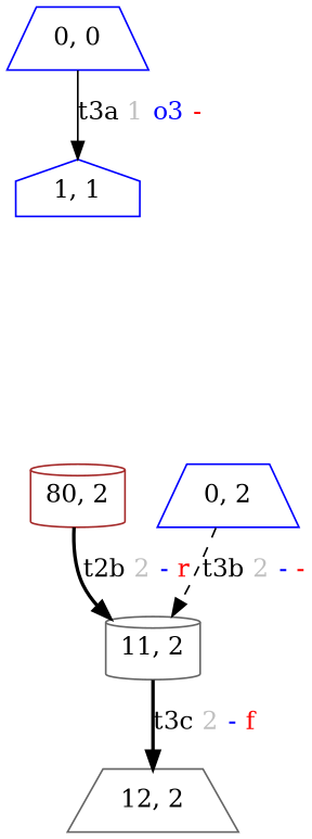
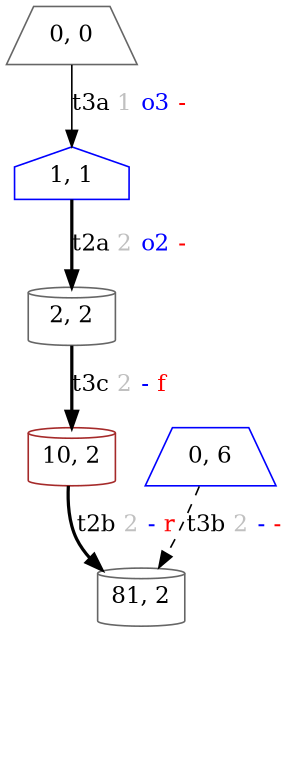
  digraph {
    node [color=blue shape=trapezium]
    edge [style=bold]
-   "0, 0"
+   "0, 0" [color=gray40]
    "1, 1" [shape=house]
-   "10, 2" [color=brown shape=cylinder label="80, 2"]
-   "11, 2" [color=gray40 shape=cylinder]
-   "12, 2" [color=gray40]
-   "0, 2"
+   "2, 2" [color=gray40 shape=cylinder]
+   "10, 2" [color=brown shape=cylinder]
+   "11, 2" [color=gray40 shape=cylinder label="81, 2"]
+   "0, 2" [label="0, 6"]
    "0, 0" -> "1, 1" [label=<t3a <FONT COLOR="grey">1</FONT> <FONT COLOR="blue">o3</FONT> <FONT COLOR="red">-</FONT>> style=solid]
+   "1, 1" -> "2, 2" [label=<t2a <FONT COLOR="grey">2</FONT> <FONT COLOR="blue">o2</FONT> <FONT COLOR="red">-</FONT>>]
+   "2, 2" -> "10, 2" [label=<t3c <FONT COLOR="grey">2</FONT> <FONT COLOR="blue">-</FONT> <FONT COLOR="red">f</FONT>>]
    "10, 2" -> "11, 2" [label=<t2b <FONT COLOR="grey">2</FONT> <FONT COLOR="blue">-</FONT> <FONT COLOR="red">r</FONT>>]
-   "11, 2" -> "12, 2" [label=<t3c <FONT COLOR="grey">2</FONT> <FONT COLOR="blue">-</FONT> <FONT COLOR="red">f</FONT>>]
    "0, 2" -> "11, 2" [label=<t3b <FONT COLOR="grey">2</FONT> <FONT COLOR="blue">-</FONT> <FONT COLOR="red">-</FONT>> style=dashed]
  }
